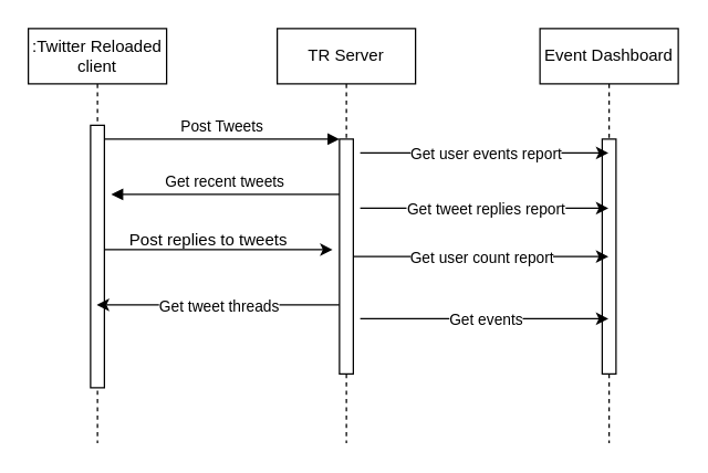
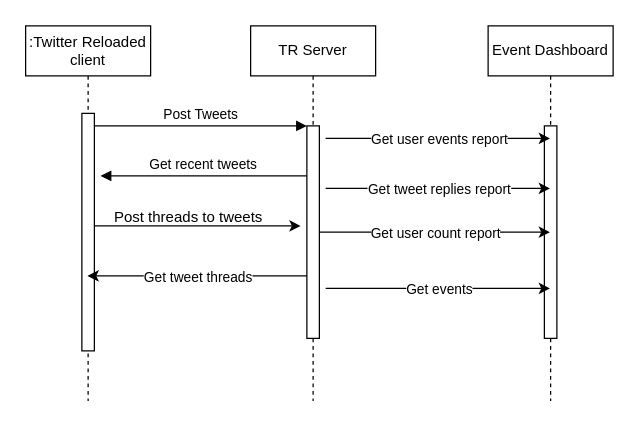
  <mxCell id="0" />
  <mxCell id="1" parent="0" />
  <mxCell id="2" value=":Twitter Reloaded client" style="shape=umlLifeline;perimeter=lifelinePerimeter;whiteSpace=wrap;html=1;container=0;dropTarget=0;collapsible=0;recursiveResize=0;outlineConnect=0;portConstraint=eastwest;newEdgeStyle={&quot;edgeStyle&quot;:&quot;elbowEdgeStyle&quot;,&quot;elbow&quot;:&quot;vertical&quot;,&quot;curved&quot;:0,&quot;rounded&quot;:0};" parent="1" vertex="1"><mxGeometry x="20" y="20" width="100" height="300" as="geometry" /></mxCell>
  <mxCell id="3" value="" style="html=1;points=[];perimeter=orthogonalPerimeter;outlineConnect=0;targetShapes=umlLifeline;portConstraint=eastwest;newEdgeStyle={&quot;edgeStyle&quot;:&quot;elbowEdgeStyle&quot;,&quot;elbow&quot;:&quot;vertical&quot;,&quot;curved&quot;:0,&quot;rounded&quot;:0};" parent="2" vertex="1"><mxGeometry x="45" y="70" width="10" height="190" as="geometry" /></mxCell>
  <mxCell id="4" value="TR Server" style="shape=umlLifeline;perimeter=lifelinePerimeter;whiteSpace=wrap;html=1;container=0;dropTarget=0;collapsible=0;recursiveResize=0;outlineConnect=0;portConstraint=eastwest;newEdgeStyle={&quot;edgeStyle&quot;:&quot;elbowEdgeStyle&quot;,&quot;elbow&quot;:&quot;vertical&quot;,&quot;curved&quot;:0,&quot;rounded&quot;:0};" parent="1" vertex="1"><mxGeometry x="200" y="20" width="100" height="300" as="geometry" /></mxCell>
  <mxCell id="5" value="" style="html=1;points=[];perimeter=orthogonalPerimeter;outlineConnect=0;targetShapes=umlLifeline;portConstraint=eastwest;newEdgeStyle={&quot;edgeStyle&quot;:&quot;elbowEdgeStyle&quot;,&quot;elbow&quot;:&quot;vertical&quot;,&quot;curved&quot;:0,&quot;rounded&quot;:0};" parent="4" vertex="1"><mxGeometry x="45" y="80" width="10" height="170" as="geometry" /></mxCell>
  <mxCell id="6" value="Post Tweets" style="html=1;verticalAlign=bottom;endArrow=block;edgeStyle=elbowEdgeStyle;elbow=vertical;curved=0;rounded=0;" parent="1" source="3" target="5" edge="1"><mxGeometry relative="1" as="geometry"><mxPoint x="175" y="110" as="sourcePoint" /><Array as="points"><mxPoint x="160" y="100" /></Array></mxGeometry></mxCell>
  <mxCell id="7" value="Get recent tweets" style="html=1;verticalAlign=bottom;endArrow=block;edgeStyle=elbowEdgeStyle;elbow=vertical;curved=0;rounded=0;" parent="1" source="5" edge="1"><mxGeometry relative="1" as="geometry"><mxPoint x="155" y="140" as="sourcePoint" /><Array as="points"><mxPoint x="170" y="140" /></Array><mxPoint x="80" y="140" as="targetPoint" /></mxGeometry></mxCell>
  <mxCell id="8" value="Event Dashboard" style="shape=umlLifeline;perimeter=lifelinePerimeter;whiteSpace=wrap;html=1;container=0;dropTarget=0;collapsible=0;recursiveResize=0;outlineConnect=0;portConstraint=eastwest;newEdgeStyle={&quot;edgeStyle&quot;:&quot;elbowEdgeStyle&quot;,&quot;elbow&quot;:&quot;vertical&quot;,&quot;curved&quot;:0,&quot;rounded&quot;:0};" vertex="1" parent="1"><mxGeometry x="390" y="20" width="100" height="300" as="geometry" /></mxCell>
  <mxCell id="9" value="" style="html=1;points=[];perimeter=orthogonalPerimeter;outlineConnect=0;targetShapes=umlLifeline;portConstraint=eastwest;newEdgeStyle={&quot;edgeStyle&quot;:&quot;elbowEdgeStyle&quot;,&quot;elbow&quot;:&quot;vertical&quot;,&quot;curved&quot;:0,&quot;rounded&quot;:0};" vertex="1" parent="8"><mxGeometry x="45" y="80" width="10" height="170" as="geometry" /></mxCell>
  <mxCell id="10" value="" style="endArrow=classic;html=1;rounded=0;" edge="1" parent="1" source="3"><mxGeometry width="50" height="50" relative="1" as="geometry"><mxPoint x="180" y="310" as="sourcePoint" /><mxPoint x="240" y="180" as="targetPoint" /><Array as="points" /></mxGeometry></mxCell>
- <mxCell id="11" value="Post replies to tweets" style="text;html=1;align=center;verticalAlign=middle;resizable=0;points=[];autosize=1;strokeColor=none;fillColor=none;" vertex="1" parent="1"><mxGeometry x="80" y="158" width="140" height="30" as="geometry" /></mxCell>
+ <mxCell id="11" value="Post threads to tweets" style="text;html=1;align=center;verticalAlign=middle;resizable=0;points=[];autosize=1;strokeColor=none;fillColor=none;" vertex="1" parent="1"><mxGeometry x="80" y="158" width="140" height="30" as="geometry" /></mxCell>
  <mxCell id="12" value="" style="endArrow=classic;html=1;rounded=0;" edge="1" parent="1" source="5" target="2"><mxGeometry relative="1" as="geometry"><mxPoint x="160" y="280" as="sourcePoint" /><mxPoint x="260" y="280" as="targetPoint" /><Array as="points"><mxPoint x="100" y="220" /></Array></mxGeometry></mxCell>
  <mxCell id="13" value="Get tweet threads" style="edgeLabel;resizable=0;html=1;align=center;verticalAlign=middle;" connectable="0" vertex="1" parent="12"><mxGeometry relative="1" as="geometry" /></mxCell>
  <mxCell id="14" value="" style="endArrow=classic;html=1;rounded=0;" edge="1" parent="1" target="8"><mxGeometry relative="1" as="geometry"><mxPoint x="260" y="110" as="sourcePoint" /><mxPoint x="360" y="110" as="targetPoint" /></mxGeometry></mxCell>
  <mxCell id="15" value="Get user events report" style="edgeLabel;resizable=0;html=1;align=center;verticalAlign=middle;" connectable="0" vertex="1" parent="14"><mxGeometry relative="1" as="geometry" /></mxCell>
  <mxCell id="16" value="" style="endArrow=classic;html=1;rounded=0;" edge="1" parent="1" target="8"><mxGeometry relative="1" as="geometry"><mxPoint x="260" y="150" as="sourcePoint" /><mxPoint x="360" y="150" as="targetPoint" /></mxGeometry></mxCell>
  <mxCell id="17" value="Get tweet replies report" style="edgeLabel;resizable=0;html=1;align=center;verticalAlign=middle;" connectable="0" vertex="1" parent="16"><mxGeometry relative="1" as="geometry" /></mxCell>
  <mxCell id="18" value="" style="endArrow=classic;html=1;rounded=0;" edge="1" parent="1" source="5" target="8"><mxGeometry relative="1" as="geometry"><mxPoint x="35" y="145" as="sourcePoint" /><mxPoint x="355" y="185" as="targetPoint" /></mxGeometry></mxCell>
  <mxCell id="19" value="Get user count report" style="edgeLabel;resizable=0;html=1;align=center;verticalAlign=middle;" connectable="0" vertex="1" parent="18"><mxGeometry relative="1" as="geometry" /></mxCell>
  <mxCell id="20" value="" style="endArrow=classic;html=1;rounded=0;" edge="1" parent="1" target="8"><mxGeometry relative="1" as="geometry"><mxPoint x="260" y="230" as="sourcePoint" /><mxPoint x="360" y="230" as="targetPoint" /></mxGeometry></mxCell>
  <mxCell id="21" value="Get events" style="edgeLabel;resizable=0;html=1;align=center;verticalAlign=middle;" connectable="0" vertex="1" parent="20"><mxGeometry relative="1" as="geometry" /></mxCell>
